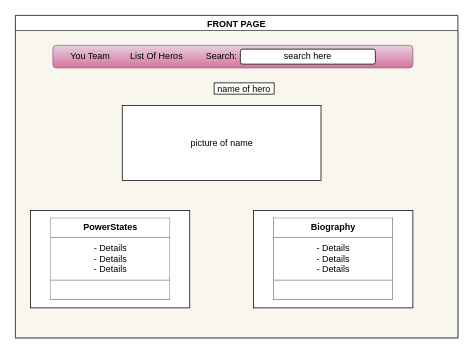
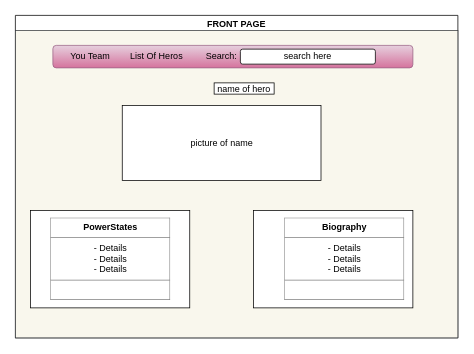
  <mxCell id="0" />
  <mxCell id="1" parent="0" />
  <mxCell id="2" value="FRONT PAGE" style="swimlane;" parent="1" vertex="1"><mxGeometry x="20" y="20" width="590" height="430" as="geometry" /></mxCell>
  <mxCell id="3" value="" style="rounded=0;whiteSpace=wrap;html=1;fillColor=#f9f7ed;strokeColor=#36393d;" parent="2" vertex="1"><mxGeometry y="20" width="590" height="410" as="geometry" /></mxCell>
  <mxCell id="4" value="" style="rounded=1;whiteSpace=wrap;html=1;fillColor=#e6d0de;strokeColor=#996185;gradientColor=#d5739d;" parent="2" vertex="1"><mxGeometry x="50" y="40" width="480" height="30" as="geometry" /></mxCell>
  <mxCell id="5" value="You Team" style="text;html=1;strokeColor=none;fillColor=none;align=center;verticalAlign=middle;whiteSpace=wrap;rounded=0;" parent="2" vertex="1"><mxGeometry x="70" y="40" width="60" height="30" as="geometry" /></mxCell>
  <mxCell id="6" value="List Of Heros" style="text;html=1;strokeColor=none;fillColor=none;align=center;verticalAlign=middle;whiteSpace=wrap;rounded=0;" parent="2" vertex="1"><mxGeometry x="147" y="40" width="83" height="30" as="geometry" /></mxCell>
  <mxCell id="7" value="Search:" style="text;html=1;strokeColor=none;fillColor=none;align=center;verticalAlign=middle;whiteSpace=wrap;rounded=0;" parent="2" vertex="1"><mxGeometry x="245" y="40" width="60" height="30" as="geometry" /></mxCell>
  <mxCell id="8" value="search here" style="rounded=1;whiteSpace=wrap;html=1;" parent="2" vertex="1"><mxGeometry x="300" y="45" width="180" height="20" as="geometry" /></mxCell>
  <mxCell id="9" value="picture of name" style="rounded=0;whiteSpace=wrap;html=1;" parent="2" vertex="1"><mxGeometry x="142.5" y="120" width="265" height="100" as="geometry" /></mxCell>
  <mxCell id="10" value="name of hero" style="rounded=0;whiteSpace=wrap;html=1;" parent="2" vertex="1"><mxGeometry x="265" y="90" width="80" height="15" as="geometry" /></mxCell>
  <mxCell id="11" value="" style="rounded=0;whiteSpace=wrap;html=1;" parent="2" vertex="1"><mxGeometry x="20" y="260" width="212.5" height="130" as="geometry" /></mxCell>
  <mxCell id="12" value="&lt;table border=&quot;1&quot; width=&quot;100%&quot; cellpadding=&quot;4&quot; style=&quot;width: 100% ; height: 100% ; border-collapse: collapse&quot;&gt;&lt;tbody&gt;&lt;tr&gt;&lt;th align=&quot;center&quot;&gt;PowerStates&lt;/th&gt;&lt;/tr&gt;&lt;tr&gt;&lt;td align=&quot;center&quot;&gt;- Details&lt;br&gt;- Details&lt;br&gt;- Details&lt;/td&gt;&lt;/tr&gt;&lt;tr&gt;&lt;td align=&quot;center&quot;&gt;&lt;br&gt;&lt;/td&gt;&lt;/tr&gt;&lt;/tbody&gt;&lt;/table&gt;" style="text;html=1;strokeColor=none;fillColor=none;overflow=fill;" parent="2" vertex="1"><mxGeometry x="46.75" y="270" width="160" height="110" as="geometry" /></mxCell>
  <mxCell id="13" value="" style="rounded=0;whiteSpace=wrap;html=1;" parent="2" vertex="1"><mxGeometry x="317.5" y="260" width="212.5" height="130" as="geometry" /></mxCell>
- <mxCell id="14" value="&lt;table border=&quot;1&quot; width=&quot;100%&quot; cellpadding=&quot;4&quot; style=&quot;width: 100% ; height: 100% ; border-collapse: collapse&quot;&gt;&lt;tbody&gt;&lt;tr&gt;&lt;th align=&quot;center&quot;&gt;Biography&lt;/th&gt;&lt;/tr&gt;&lt;tr&gt;&lt;td align=&quot;center&quot;&gt;- Details&lt;br&gt;- Details&lt;br&gt;- Details&lt;/td&gt;&lt;/tr&gt;&lt;tr&gt;&lt;td align=&quot;center&quot;&gt;&lt;br&gt;&lt;/td&gt;&lt;/tr&gt;&lt;/tbody&gt;&lt;/table&gt;" style="text;html=1;strokeColor=none;fillColor=none;overflow=fill;" parent="2" vertex="1"><mxGeometry x="344.25" y="270" width="160" height="110" as="geometry" /></mxCell>
+ <mxCell id="14" value="&lt;table border=&quot;1&quot; width=&quot;100%&quot; cellpadding=&quot;4&quot; style=&quot;width: 100% ; height: 100% ; border-collapse: collapse&quot;&gt;&lt;tbody&gt;&lt;tr&gt;&lt;th align=&quot;center&quot;&gt;Biography&lt;/th&gt;&lt;/tr&gt;&lt;tr&gt;&lt;td align=&quot;center&quot;&gt;- Details&lt;br&gt;- Details&lt;br&gt;- Details&lt;/td&gt;&lt;/tr&gt;&lt;tr&gt;&lt;td align=&quot;center&quot;&gt;&lt;br&gt;&lt;/td&gt;&lt;/tr&gt;&lt;/tbody&gt;&lt;/table&gt;" style="text;html=1;strokeColor=none;fillColor=none;overflow=fill;" parent="2" vertex="1"><mxGeometry x="359.25" y="270" width="160" height="110" as="geometry" /></mxCell>
